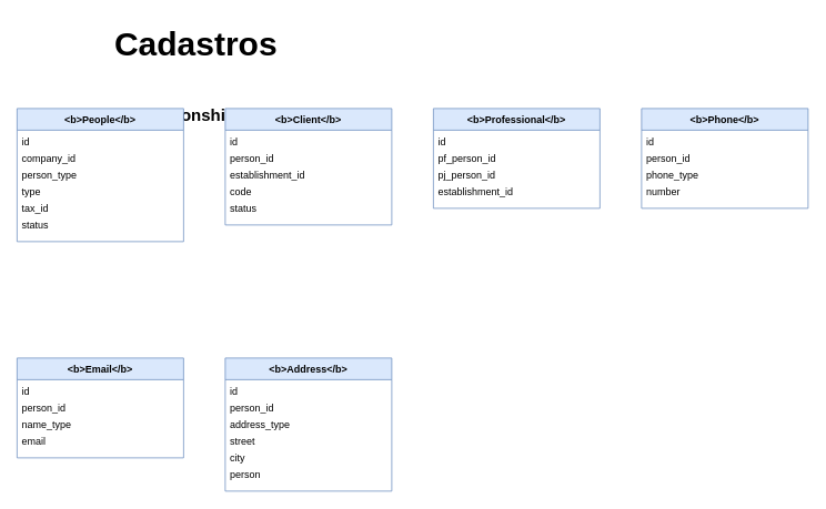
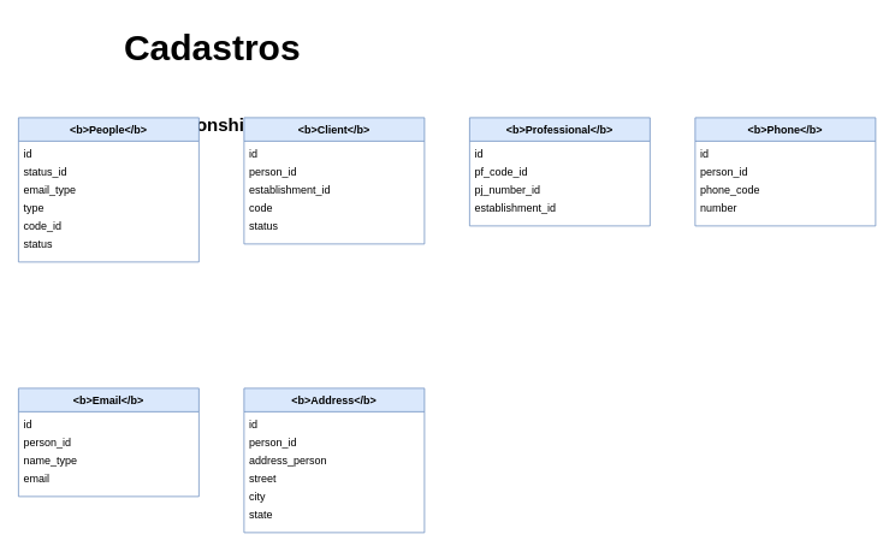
  <mxCell id="0" />
  <mxCell id="1" parent="0" />
  <mxCell id="2" value="&lt;h1&gt;Cadastros&lt;/h1&gt;&lt;br/&gt;Entity Relationship Diagram" style="text;html=1;strokeColor=none;fillColor=none;align=center;verticalAlign=middle;whiteSpace=wrap;rounded=0;fontSize=20;fontStyle=1" vertex="1" parent="1"><mxGeometry x="35" y="20" width="400" height="60" as="geometry" /></mxCell>
  <mxCell id="3" value="&lt;b&gt;People&lt;/b&gt;" style="swimlane;fontStyle=1;align=center;verticalAlign=top;childLayout=stackLayout;horizontal=1;startSize=26;horizontalStack=0;resizeParent=1;resizeParentMax=0;resizeLast=0;collapsible=1;marginBottom=0;fillColor=#DAE8FC;strokeColor=#6c8ebf;" vertex="1" parent="1"><mxGeometry x="20" y="105" width="200" height="160" as="geometry" /></mxCell>
  <mxCell id="4" value="id" style="text;align=left;verticalAlign=top;spacingLeft=4;spacingRight=4;overflow=hidden;rotatable=0;points=[[0,0.5],[1,0.5]];portConstraint=eastwest;" vertex="1" parent="3"><mxGeometry y="26" width="200" height="20" as="geometry" /></mxCell>
- <mxCell id="5" value="company_id" style="text;align=left;verticalAlign=top;spacingLeft=4;spacingRight=4;overflow=hidden;rotatable=0;points=[[0,0.5],[1,0.5]];portConstraint=eastwest;" vertex="1" parent="3"><mxGeometry y="46" width="200" height="20" as="geometry" /></mxCell>
- <mxCell id="6" value="person_type" style="text;align=left;verticalAlign=top;spacingLeft=4;spacingRight=4;overflow=hidden;rotatable=0;points=[[0,0.5],[1,0.5]];portConstraint=eastwest;" vertex="1" parent="3"><mxGeometry y="66" width="200" height="20" as="geometry" /></mxCell>
+ <mxCell id="5" value="status_id" style="text;align=left;verticalAlign=top;spacingLeft=4;spacingRight=4;overflow=hidden;rotatable=0;points=[[0,0.5],[1,0.5]];portConstraint=eastwest;" vertex="1" parent="3"><mxGeometry y="46" width="200" height="20" as="geometry" /></mxCell>
+ <mxCell id="6" value="email_type" style="text;align=left;verticalAlign=top;spacingLeft=4;spacingRight=4;overflow=hidden;rotatable=0;points=[[0,0.5],[1,0.5]];portConstraint=eastwest;" vertex="1" parent="3"><mxGeometry y="66" width="200" height="20" as="geometry" /></mxCell>
  <mxCell id="7" value="type" style="text;align=left;verticalAlign=top;spacingLeft=4;spacingRight=4;overflow=hidden;rotatable=0;points=[[0,0.5],[1,0.5]];portConstraint=eastwest;" vertex="1" parent="3"><mxGeometry y="86" width="200" height="20" as="geometry" /></mxCell>
- <mxCell id="8" value="tax_id" style="text;align=left;verticalAlign=top;spacingLeft=4;spacingRight=4;overflow=hidden;rotatable=0;points=[[0,0.5],[1,0.5]];portConstraint=eastwest;" vertex="1" parent="3"><mxGeometry y="106" width="200" height="20" as="geometry" /></mxCell>
+ <mxCell id="8" value="code_id" style="text;align=left;verticalAlign=top;spacingLeft=4;spacingRight=4;overflow=hidden;rotatable=0;points=[[0,0.5],[1,0.5]];portConstraint=eastwest;" vertex="1" parent="3"><mxGeometry y="106" width="200" height="20" as="geometry" /></mxCell>
  <mxCell id="9" value="status" style="text;align=left;verticalAlign=top;spacingLeft=4;spacingRight=4;overflow=hidden;rotatable=0;points=[[0,0.5],[1,0.5]];portConstraint=eastwest;" vertex="1" parent="3"><mxGeometry y="126" width="200" height="20" as="geometry" /></mxCell>
  <mxCell id="10" value="&lt;b&gt;Client&lt;/b&gt;" style="swimlane;fontStyle=1;align=center;verticalAlign=top;childLayout=stackLayout;horizontal=1;startSize=26;horizontalStack=0;resizeParent=1;resizeParentMax=0;resizeLast=0;collapsible=1;marginBottom=0;fillColor=#DAE8FC;strokeColor=#6c8ebf;" vertex="1" parent="1"><mxGeometry x="270" y="105" width="200" height="140" as="geometry" /></mxCell>
  <mxCell id="11" value="id" style="text;align=left;verticalAlign=top;spacingLeft=4;spacingRight=4;overflow=hidden;rotatable=0;points=[[0,0.5],[1,0.5]];portConstraint=eastwest;" vertex="1" parent="10"><mxGeometry y="26" width="200" height="20" as="geometry" /></mxCell>
  <mxCell id="12" value="person_id" style="text;align=left;verticalAlign=top;spacingLeft=4;spacingRight=4;overflow=hidden;rotatable=0;points=[[0,0.5],[1,0.5]];portConstraint=eastwest;" vertex="1" parent="10"><mxGeometry y="46" width="200" height="20" as="geometry" /></mxCell>
  <mxCell id="13" value="establishment_id" style="text;align=left;verticalAlign=top;spacingLeft=4;spacingRight=4;overflow=hidden;rotatable=0;points=[[0,0.5],[1,0.5]];portConstraint=eastwest;" vertex="1" parent="10"><mxGeometry y="66" width="200" height="20" as="geometry" /></mxCell>
  <mxCell id="14" value="code" style="text;align=left;verticalAlign=top;spacingLeft=4;spacingRight=4;overflow=hidden;rotatable=0;points=[[0,0.5],[1,0.5]];portConstraint=eastwest;" vertex="1" parent="10"><mxGeometry y="86" width="200" height="20" as="geometry" /></mxCell>
  <mxCell id="15" value="status" style="text;align=left;verticalAlign=top;spacingLeft=4;spacingRight=4;overflow=hidden;rotatable=0;points=[[0,0.5],[1,0.5]];portConstraint=eastwest;" vertex="1" parent="10"><mxGeometry y="106" width="200" height="20" as="geometry" /></mxCell>
  <mxCell id="16" value="&lt;b&gt;Professional&lt;/b&gt;" style="swimlane;fontStyle=1;align=center;verticalAlign=top;childLayout=stackLayout;horizontal=1;startSize=26;horizontalStack=0;resizeParent=1;resizeParentMax=0;resizeLast=0;collapsible=1;marginBottom=0;fillColor=#DAE8FC;strokeColor=#6c8ebf;" vertex="1" parent="1"><mxGeometry x="520" y="105" width="200" height="120" as="geometry" /></mxCell>
  <mxCell id="17" value="id" style="text;align=left;verticalAlign=top;spacingLeft=4;spacingRight=4;overflow=hidden;rotatable=0;points=[[0,0.5],[1,0.5]];portConstraint=eastwest;" vertex="1" parent="16"><mxGeometry y="26" width="200" height="20" as="geometry" /></mxCell>
- <mxCell id="18" value="pf_person_id" style="text;align=left;verticalAlign=top;spacingLeft=4;spacingRight=4;overflow=hidden;rotatable=0;points=[[0,0.5],[1,0.5]];portConstraint=eastwest;" vertex="1" parent="16"><mxGeometry y="46" width="200" height="20" as="geometry" /></mxCell>
- <mxCell id="19" value="pj_person_id" style="text;align=left;verticalAlign=top;spacingLeft=4;spacingRight=4;overflow=hidden;rotatable=0;points=[[0,0.5],[1,0.5]];portConstraint=eastwest;" vertex="1" parent="16"><mxGeometry y="66" width="200" height="20" as="geometry" /></mxCell>
+ <mxCell id="18" value="pf_code_id" style="text;align=left;verticalAlign=top;spacingLeft=4;spacingRight=4;overflow=hidden;rotatable=0;points=[[0,0.5],[1,0.5]];portConstraint=eastwest;" vertex="1" parent="16"><mxGeometry y="46" width="200" height="20" as="geometry" /></mxCell>
+ <mxCell id="19" value="pj_number_id" style="text;align=left;verticalAlign=top;spacingLeft=4;spacingRight=4;overflow=hidden;rotatable=0;points=[[0,0.5],[1,0.5]];portConstraint=eastwest;" vertex="1" parent="16"><mxGeometry y="66" width="200" height="20" as="geometry" /></mxCell>
  <mxCell id="20" value="establishment_id" style="text;align=left;verticalAlign=top;spacingLeft=4;spacingRight=4;overflow=hidden;rotatable=0;points=[[0,0.5],[1,0.5]];portConstraint=eastwest;" vertex="1" parent="16"><mxGeometry y="86" width="200" height="20" as="geometry" /></mxCell>
  <mxCell id="21" value="&lt;b&gt;Phone&lt;/b&gt;" style="swimlane;fontStyle=1;align=center;verticalAlign=top;childLayout=stackLayout;horizontal=1;startSize=26;horizontalStack=0;resizeParent=1;resizeParentMax=0;resizeLast=0;collapsible=1;marginBottom=0;fillColor=#DAE8FC;strokeColor=#6c8ebf;" vertex="1" parent="1"><mxGeometry x="770" y="105" width="200" height="120" as="geometry" /></mxCell>
  <mxCell id="22" value="id" style="text;align=left;verticalAlign=top;spacingLeft=4;spacingRight=4;overflow=hidden;rotatable=0;points=[[0,0.5],[1,0.5]];portConstraint=eastwest;" vertex="1" parent="21"><mxGeometry y="26" width="200" height="20" as="geometry" /></mxCell>
  <mxCell id="23" value="person_id" style="text;align=left;verticalAlign=top;spacingLeft=4;spacingRight=4;overflow=hidden;rotatable=0;points=[[0,0.5],[1,0.5]];portConstraint=eastwest;" vertex="1" parent="21"><mxGeometry y="46" width="200" height="20" as="geometry" /></mxCell>
- <mxCell id="24" value="phone_type" style="text;align=left;verticalAlign=top;spacingLeft=4;spacingRight=4;overflow=hidden;rotatable=0;points=[[0,0.5],[1,0.5]];portConstraint=eastwest;" vertex="1" parent="21"><mxGeometry y="66" width="200" height="20" as="geometry" /></mxCell>
+ <mxCell id="24" value="phone_code" style="text;align=left;verticalAlign=top;spacingLeft=4;spacingRight=4;overflow=hidden;rotatable=0;points=[[0,0.5],[1,0.5]];portConstraint=eastwest;" vertex="1" parent="21"><mxGeometry y="66" width="200" height="20" as="geometry" /></mxCell>
  <mxCell id="25" value="number" style="text;align=left;verticalAlign=top;spacingLeft=4;spacingRight=4;overflow=hidden;rotatable=0;points=[[0,0.5],[1,0.5]];portConstraint=eastwest;" vertex="1" parent="21"><mxGeometry y="86" width="200" height="20" as="geometry" /></mxCell>
  <mxCell id="26" value="&lt;b&gt;Email&lt;/b&gt;" style="swimlane;fontStyle=1;align=center;verticalAlign=top;childLayout=stackLayout;horizontal=1;startSize=26;horizontalStack=0;resizeParent=1;resizeParentMax=0;resizeLast=0;collapsible=1;marginBottom=0;fillColor=#DAE8FC;strokeColor=#6c8ebf;" vertex="1" parent="1"><mxGeometry x="20" y="405" width="200" height="120" as="geometry" /></mxCell>
  <mxCell id="27" value="id" style="text;align=left;verticalAlign=top;spacingLeft=4;spacingRight=4;overflow=hidden;rotatable=0;points=[[0,0.5],[1,0.5]];portConstraint=eastwest;" vertex="1" parent="26"><mxGeometry y="26" width="200" height="20" as="geometry" /></mxCell>
  <mxCell id="28" value="person_id" style="text;align=left;verticalAlign=top;spacingLeft=4;spacingRight=4;overflow=hidden;rotatable=0;points=[[0,0.5],[1,0.5]];portConstraint=eastwest;" vertex="1" parent="26"><mxGeometry y="46" width="200" height="20" as="geometry" /></mxCell>
  <mxCell id="29" value="name_type" style="text;align=left;verticalAlign=top;spacingLeft=4;spacingRight=4;overflow=hidden;rotatable=0;points=[[0,0.5],[1,0.5]];portConstraint=eastwest;" vertex="1" parent="26"><mxGeometry y="66" width="200" height="20" as="geometry" /></mxCell>
  <mxCell id="30" value="email" style="text;align=left;verticalAlign=top;spacingLeft=4;spacingRight=4;overflow=hidden;rotatable=0;points=[[0,0.5],[1,0.5]];portConstraint=eastwest;" vertex="1" parent="26"><mxGeometry y="86" width="200" height="20" as="geometry" /></mxCell>
  <mxCell id="31" value="&lt;b&gt;Address&lt;/b&gt;" style="swimlane;fontStyle=1;align=center;verticalAlign=top;childLayout=stackLayout;horizontal=1;startSize=26;horizontalStack=0;resizeParent=1;resizeParentMax=0;resizeLast=0;collapsible=1;marginBottom=0;fillColor=#DAE8FC;strokeColor=#6c8ebf;" vertex="1" parent="1"><mxGeometry x="270" y="405" width="200" height="160" as="geometry" /></mxCell>
  <mxCell id="32" value="id" style="text;align=left;verticalAlign=top;spacingLeft=4;spacingRight=4;overflow=hidden;rotatable=0;points=[[0,0.5],[1,0.5]];portConstraint=eastwest;" vertex="1" parent="31"><mxGeometry y="26" width="200" height="20" as="geometry" /></mxCell>
  <mxCell id="33" value="person_id" style="text;align=left;verticalAlign=top;spacingLeft=4;spacingRight=4;overflow=hidden;rotatable=0;points=[[0,0.5],[1,0.5]];portConstraint=eastwest;" vertex="1" parent="31"><mxGeometry y="46" width="200" height="20" as="geometry" /></mxCell>
- <mxCell id="34" value="address_type" style="text;align=left;verticalAlign=top;spacingLeft=4;spacingRight=4;overflow=hidden;rotatable=0;points=[[0,0.5],[1,0.5]];portConstraint=eastwest;" vertex="1" parent="31"><mxGeometry y="66" width="200" height="20" as="geometry" /></mxCell>
+ <mxCell id="34" value="address_person" style="text;align=left;verticalAlign=top;spacingLeft=4;spacingRight=4;overflow=hidden;rotatable=0;points=[[0,0.5],[1,0.5]];portConstraint=eastwest;" vertex="1" parent="31"><mxGeometry y="66" width="200" height="20" as="geometry" /></mxCell>
  <mxCell id="35" value="street" style="text;align=left;verticalAlign=top;spacingLeft=4;spacingRight=4;overflow=hidden;rotatable=0;points=[[0,0.5],[1,0.5]];portConstraint=eastwest;" vertex="1" parent="31"><mxGeometry y="86" width="200" height="20" as="geometry" /></mxCell>
  <mxCell id="36" value="city" style="text;align=left;verticalAlign=top;spacingLeft=4;spacingRight=4;overflow=hidden;rotatable=0;points=[[0,0.5],[1,0.5]];portConstraint=eastwest;" vertex="1" parent="31"><mxGeometry y="106" width="200" height="20" as="geometry" /></mxCell>
- <mxCell id="37" value="person" style="text;align=left;verticalAlign=top;spacingLeft=4;spacingRight=4;overflow=hidden;rotatable=0;points=[[0,0.5],[1,0.5]];portConstraint=eastwest;" vertex="1" parent="31"><mxGeometry y="126" width="200" height="20" as="geometry" /></mxCell>
+ <mxCell id="37" value="state" style="text;align=left;verticalAlign=top;spacingLeft=4;spacingRight=4;overflow=hidden;rotatable=0;points=[[0,0.5],[1,0.5]];portConstraint=eastwest;" vertex="1" parent="31"><mxGeometry y="126" width="200" height="20" as="geometry" /></mxCell>
